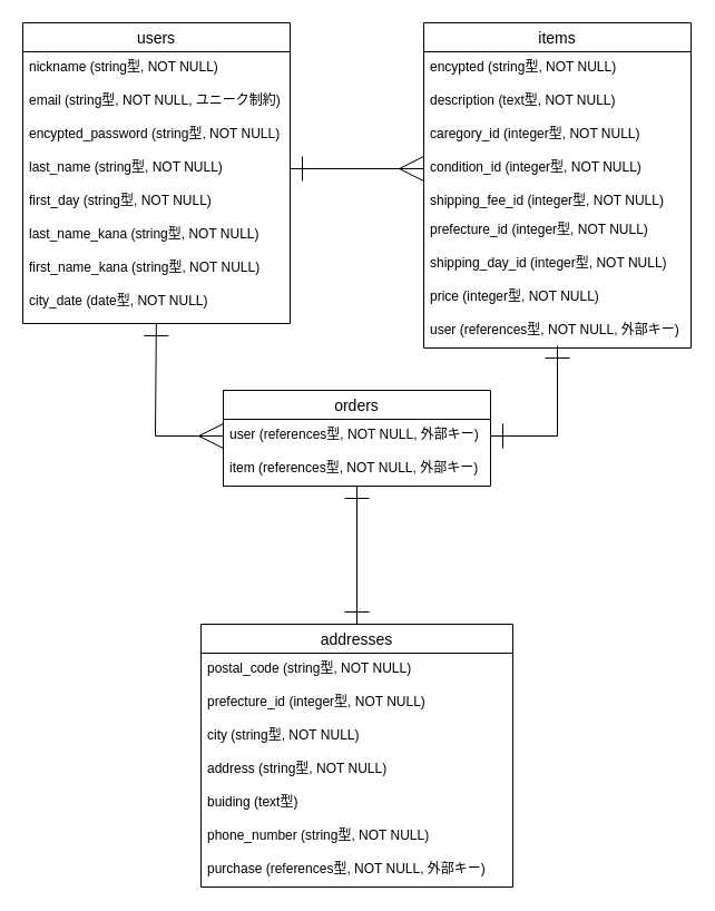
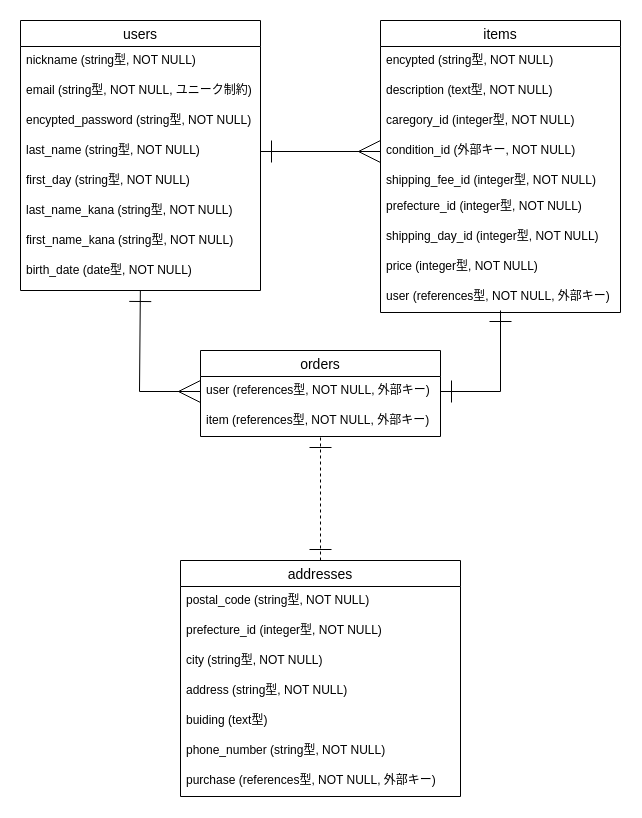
  <mxCell id="0" />
  <mxCell id="1" parent="0" />
  <mxCell id="2" value="users" style="swimlane;fontStyle=0;childLayout=stackLayout;horizontal=1;startSize=26;horizontalStack=0;resizeParent=1;resizeParentMax=0;resizeLast=0;collapsible=1;marginBottom=0;align=center;fontSize=14;" vertex="1" parent="1"><mxGeometry x="20" y="20" width="240" height="270" as="geometry" /></mxCell>
  <mxCell id="3" value="nickname (string型, NOT NULL)" style="text;strokeColor=none;fillColor=none;spacingLeft=4;spacingRight=4;overflow=hidden;rotatable=0;points=[[0,0.5],[1,0.5]];portConstraint=eastwest;fontSize=12;whiteSpace=wrap;html=1;" vertex="1" parent="2"><mxGeometry y="26" width="240" height="30" as="geometry" /></mxCell>
  <mxCell id="4" value="email (string型, NOT NULL, ユニーク制約)" style="text;strokeColor=none;fillColor=none;spacingLeft=4;spacingRight=4;overflow=hidden;rotatable=0;points=[[0,0.5],[1,0.5]];portConstraint=eastwest;fontSize=12;whiteSpace=wrap;html=1;" vertex="1" parent="2"><mxGeometry y="56" width="240" height="30" as="geometry" /></mxCell>
  <mxCell id="5" value="encypted_password (string型, NOT NULL)" style="text;strokeColor=none;fillColor=none;spacingLeft=4;spacingRight=4;overflow=hidden;rotatable=0;points=[[0,0.5],[1,0.5]];portConstraint=eastwest;fontSize=12;whiteSpace=wrap;html=1;" vertex="1" parent="2"><mxGeometry y="86" width="240" height="30" as="geometry" /></mxCell>
  <mxCell id="6" value="last_name (string型, NOT NULL)" style="text;strokeColor=none;fillColor=none;spacingLeft=4;spacingRight=4;overflow=hidden;rotatable=0;points=[[0,0.5],[1,0.5]];portConstraint=eastwest;fontSize=12;whiteSpace=wrap;html=1;" vertex="1" parent="2"><mxGeometry y="116" width="240" height="30" as="geometry" /></mxCell>
  <mxCell id="7" value="first_day&amp;nbsp;&lt;span style=&quot;color: rgb(0, 0, 0);&quot;&gt;(string型, NOT NULL)&lt;/span&gt;" style="text;strokeColor=none;fillColor=none;spacingLeft=4;spacingRight=4;overflow=hidden;rotatable=0;points=[[0,0.5],[1,0.5]];portConstraint=eastwest;fontSize=12;whiteSpace=wrap;html=1;" vertex="1" parent="2"><mxGeometry y="146" width="240" height="30" as="geometry" /></mxCell>
  <mxCell id="8" value="last_name_kana&amp;nbsp;&lt;span style=&quot;color: rgb(0, 0, 0);&quot;&gt;(string型, NOT NULL)&lt;/span&gt;" style="text;strokeColor=none;fillColor=none;spacingLeft=4;spacingRight=4;overflow=hidden;rotatable=0;points=[[0,0.5],[1,0.5]];portConstraint=eastwest;fontSize=12;whiteSpace=wrap;html=1;" vertex="1" parent="2"><mxGeometry y="176" width="240" height="30" as="geometry" /></mxCell>
  <mxCell id="9" value="first_name_kana&amp;nbsp;&lt;span style=&quot;color: rgb(0, 0, 0);&quot;&gt;(string型, NOT NULL)&lt;/span&gt;" style="text;strokeColor=none;fillColor=none;spacingLeft=4;spacingRight=4;overflow=hidden;rotatable=0;points=[[0,0.5],[1,0.5]];portConstraint=eastwest;fontSize=12;whiteSpace=wrap;html=1;" vertex="1" parent="2"><mxGeometry y="206" width="240" height="30" as="geometry" /></mxCell>
- <mxCell id="10" value="city_date&amp;nbsp;&lt;span style=&quot;color: rgb(0, 0, 0);&quot;&gt;(date型, NOT NULL)&lt;/span&gt;" style="text;strokeColor=none;fillColor=none;spacingLeft=4;spacingRight=4;overflow=hidden;rotatable=0;points=[[0,0.5],[1,0.5]];portConstraint=eastwest;fontSize=12;whiteSpace=wrap;html=1;" vertex="1" parent="2"><mxGeometry y="236" width="240" height="34" as="geometry" /></mxCell>
+ <mxCell id="10" value="birth_date&amp;nbsp;&lt;span style=&quot;color: rgb(0, 0, 0);&quot;&gt;(date型, NOT NULL)&lt;/span&gt;" style="text;strokeColor=none;fillColor=none;spacingLeft=4;spacingRight=4;overflow=hidden;rotatable=0;points=[[0,0.5],[1,0.5]];portConstraint=eastwest;fontSize=12;whiteSpace=wrap;html=1;" vertex="1" parent="2"><mxGeometry y="236" width="240" height="34" as="geometry" /></mxCell>
  <mxCell id="11" value="items" style="swimlane;fontStyle=0;childLayout=stackLayout;horizontal=1;startSize=26;horizontalStack=0;resizeParent=1;resizeParentMax=0;resizeLast=0;collapsible=1;marginBottom=0;align=center;fontSize=14;" vertex="1" parent="1"><mxGeometry x="380" y="20" width="240" height="292" as="geometry" /></mxCell>
  <mxCell id="12" value="encypted&amp;nbsp;&lt;span style=&quot;color: rgb(0, 0, 0);&quot;&gt;(string型, NOT NULL)&lt;/span&gt;" style="text;strokeColor=none;fillColor=none;spacingLeft=4;spacingRight=4;overflow=hidden;rotatable=0;points=[[0,0.5],[1,0.5]];portConstraint=eastwest;fontSize=12;whiteSpace=wrap;html=1;" vertex="1" parent="11"><mxGeometry y="26" width="240" height="30" as="geometry" /></mxCell>
  <mxCell id="13" value="description&amp;nbsp;&lt;span style=&quot;color: rgb(0, 0, 0);&quot;&gt;(text型, NOT NULL)&lt;/span&gt;" style="text;strokeColor=none;fillColor=none;spacingLeft=4;spacingRight=4;overflow=hidden;rotatable=0;points=[[0,0.5],[1,0.5]];portConstraint=eastwest;fontSize=12;whiteSpace=wrap;html=1;" vertex="1" parent="11"><mxGeometry y="56" width="240" height="30" as="geometry" /></mxCell>
  <mxCell id="14" value="caregory_id&amp;nbsp;&lt;span style=&quot;color: rgb(0, 0, 0);&quot;&gt;(integer型, NOT NULL)&lt;/span&gt;" style="text;strokeColor=none;fillColor=none;spacingLeft=4;spacingRight=4;overflow=hidden;rotatable=0;points=[[0,0.5],[1,0.5]];portConstraint=eastwest;fontSize=12;whiteSpace=wrap;html=1;" vertex="1" parent="11"><mxGeometry y="86" width="240" height="30" as="geometry" /></mxCell>
- <mxCell id="15" value="condition_id&amp;nbsp;&lt;span style=&quot;color: rgb(0, 0, 0);&quot;&gt;(integer型, NOT NULL)&lt;/span&gt;" style="text;strokeColor=none;fillColor=none;spacingLeft=4;spacingRight=4;overflow=hidden;rotatable=0;points=[[0,0.5],[1,0.5]];portConstraint=eastwest;fontSize=12;whiteSpace=wrap;html=1;" vertex="1" parent="11"><mxGeometry y="116" width="240" height="30" as="geometry" /></mxCell>
+ <mxCell id="15" value="condition_id&amp;nbsp;&lt;span style=&quot;color: rgb(0, 0, 0);&quot;&gt;(外部キー, NOT NULL)&lt;/span&gt;" style="text;strokeColor=none;fillColor=none;spacingLeft=4;spacingRight=4;overflow=hidden;rotatable=0;points=[[0,0.5],[1,0.5]];portConstraint=eastwest;fontSize=12;whiteSpace=wrap;html=1;" vertex="1" parent="11"><mxGeometry y="116" width="240" height="30" as="geometry" /></mxCell>
  <mxCell id="16" value="shipping_fee_id&amp;nbsp;&lt;span style=&quot;color: rgb(0, 0, 0);&quot;&gt;(integer型, NOT NULL)&lt;/span&gt;" style="text;strokeColor=none;fillColor=none;spacingLeft=4;spacingRight=4;overflow=hidden;rotatable=0;points=[[0,0.5],[1,0.5]];portConstraint=eastwest;fontSize=12;whiteSpace=wrap;html=1;" vertex="1" parent="11"><mxGeometry y="146" width="240" height="26" as="geometry" /></mxCell>
  <mxCell id="17" value="prefecture_id&amp;nbsp;&lt;span style=&quot;color: rgb(0, 0, 0);&quot;&gt;(integer型, NOT NULL)&lt;/span&gt;" style="text;strokeColor=none;fillColor=none;spacingLeft=4;spacingRight=4;overflow=hidden;rotatable=0;points=[[0,0.5],[1,0.5]];portConstraint=eastwest;fontSize=12;whiteSpace=wrap;html=1;" vertex="1" parent="11"><mxGeometry y="172" width="240" height="30" as="geometry" /></mxCell>
  <mxCell id="18" value="shipping_day_id&amp;nbsp;&lt;span style=&quot;color: rgb(0, 0, 0);&quot;&gt;(integer型, NOT NULL)&lt;/span&gt;" style="text;strokeColor=none;fillColor=none;spacingLeft=4;spacingRight=4;overflow=hidden;rotatable=0;points=[[0,0.5],[1,0.5]];portConstraint=eastwest;fontSize=12;whiteSpace=wrap;html=1;" vertex="1" parent="11"><mxGeometry y="202" width="240" height="30" as="geometry" /></mxCell>
  <mxCell id="19" value="price&amp;nbsp;&lt;span style=&quot;color: rgb(0, 0, 0);&quot;&gt;(integer型, NOT NULL)&lt;/span&gt;" style="text;strokeColor=none;fillColor=none;spacingLeft=4;spacingRight=4;overflow=hidden;rotatable=0;points=[[0,0.5],[1,0.5]];portConstraint=eastwest;fontSize=12;whiteSpace=wrap;html=1;" vertex="1" parent="11"><mxGeometry y="232" width="240" height="30" as="geometry" /></mxCell>
  <mxCell id="20" value="user (references型, NOT NULL, 外部キー)" style="text;strokeColor=none;fillColor=none;spacingLeft=4;spacingRight=4;overflow=hidden;rotatable=0;points=[[0,0.5],[1,0.5]];portConstraint=eastwest;fontSize=12;whiteSpace=wrap;html=1;" vertex="1" parent="11"><mxGeometry y="262" width="240" height="30" as="geometry" /></mxCell>
  <mxCell id="21" value="orders" style="swimlane;fontStyle=0;childLayout=stackLayout;horizontal=1;startSize=26;horizontalStack=0;resizeParent=1;resizeParentMax=0;resizeLast=0;collapsible=1;marginBottom=0;align=center;fontSize=14;" vertex="1" parent="1"><mxGeometry x="200" y="350" width="240" height="86" as="geometry" /></mxCell>
  <mxCell id="22" value="user&lt;span style=&quot;color: rgb(0, 0, 0);&quot;&gt;&amp;nbsp;(references型, NOT NULL, 外部キー)&lt;/span&gt;" style="text;strokeColor=none;fillColor=none;spacingLeft=4;spacingRight=4;overflow=hidden;rotatable=0;points=[[0,0.5],[1,0.5]];portConstraint=eastwest;fontSize=12;whiteSpace=wrap;html=1;" vertex="1" parent="21"><mxGeometry y="26" width="240" height="30" as="geometry" /></mxCell>
  <mxCell id="23" value="item&lt;span style=&quot;color: rgb(0, 0, 0);&quot;&gt;&amp;nbsp;(references型, NOT NULL, 外部キー)&lt;/span&gt;" style="text;strokeColor=none;fillColor=none;spacingLeft=4;spacingRight=4;overflow=hidden;rotatable=0;points=[[0,0.5],[1,0.5]];portConstraint=eastwest;fontSize=12;whiteSpace=wrap;html=1;" vertex="1" parent="21"><mxGeometry y="56" width="240" height="30" as="geometry" /></mxCell>
- <mxCell id="24" style="edgeStyle=none;html=1;exitX=0.5;exitY=0;exitDx=0;exitDy=0;rounded=0;strokeColor=default;align=center;verticalAlign=middle;fontFamily=Helvetica;fontSize=11;fontColor=default;labelBackgroundColor=default;jumpStyle=none;startArrow=ERone;startFill=0;startSize=20;endArrow=ERone;endFill=0;endSize=20;flowAnimation=0;sourcePerimeterSpacing=0;targetPerimeterSpacing=0;curved=0;" edge="1" parent="1" source="25" target="23"><mxGeometry relative="1" as="geometry" /></mxCell>
+ <mxCell id="24" style="edgeStyle=none;html=1;exitX=0.5;exitY=0;exitDx=0;exitDy=0;rounded=0;strokeColor=default;align=center;verticalAlign=middle;fontFamily=Helvetica;fontSize=11;fontColor=default;labelBackgroundColor=default;jumpStyle=none;startArrow=ERone;startFill=0;startSize=20;endArrow=ERone;endFill=0;endSize=20;flowAnimation=0;sourcePerimeterSpacing=0;targetPerimeterSpacing=0;curved=0;dashed=1;" edge="1" parent="1" source="25" target="23"><mxGeometry relative="1" as="geometry" /></mxCell>
  <mxCell id="25" value="addresses" style="swimlane;fontStyle=0;childLayout=stackLayout;horizontal=1;startSize=26;horizontalStack=0;resizeParent=1;resizeParentMax=0;resizeLast=0;collapsible=1;marginBottom=0;align=center;fontSize=14;" vertex="1" parent="1"><mxGeometry x="180" y="560" width="280" height="236" as="geometry" /></mxCell>
  <mxCell id="26" value="postal_code&amp;nbsp;&lt;span style=&quot;color: rgb(0, 0, 0);&quot;&gt;(string型, NOT NULL)&lt;/span&gt;" style="text;strokeColor=none;fillColor=none;spacingLeft=4;spacingRight=4;overflow=hidden;rotatable=0;points=[[0,0.5],[1,0.5]];portConstraint=eastwest;fontSize=12;whiteSpace=wrap;html=1;" vertex="1" parent="25"><mxGeometry y="26" width="280" height="30" as="geometry" /></mxCell>
  <mxCell id="27" value="prefecture_id&amp;nbsp;&lt;span style=&quot;color: rgb(0, 0, 0);&quot;&gt;(integer型, NOT NULL)&lt;/span&gt;" style="text;strokeColor=none;fillColor=none;spacingLeft=4;spacingRight=4;overflow=hidden;rotatable=0;points=[[0,0.5],[1,0.5]];portConstraint=eastwest;fontSize=12;whiteSpace=wrap;html=1;" vertex="1" parent="25"><mxGeometry y="56" width="280" height="30" as="geometry" /></mxCell>
  <mxCell id="28" value="city&amp;nbsp;&lt;span style=&quot;color: rgb(0, 0, 0);&quot;&gt;(string型, NOT NULL)&lt;/span&gt;" style="text;strokeColor=none;fillColor=none;spacingLeft=4;spacingRight=4;overflow=hidden;rotatable=0;points=[[0,0.5],[1,0.5]];portConstraint=eastwest;fontSize=12;whiteSpace=wrap;html=1;" vertex="1" parent="25"><mxGeometry y="86" width="280" height="30" as="geometry" /></mxCell>
  <mxCell id="29" value="address&amp;nbsp;&lt;span style=&quot;color: rgb(0, 0, 0);&quot;&gt;(string型, NOT NULL)&lt;/span&gt;" style="text;strokeColor=none;fillColor=none;spacingLeft=4;spacingRight=4;overflow=hidden;rotatable=0;points=[[0,0.5],[1,0.5]];portConstraint=eastwest;fontSize=12;whiteSpace=wrap;html=1;" vertex="1" parent="25"><mxGeometry y="116" width="280" height="30" as="geometry" /></mxCell>
  <mxCell id="30" value="buiding&amp;nbsp;&lt;span style=&quot;color: rgb(0, 0, 0);&quot;&gt;(text型)&lt;/span&gt;" style="text;strokeColor=none;fillColor=none;spacingLeft=4;spacingRight=4;overflow=hidden;rotatable=0;points=[[0,0.5],[1,0.5]];portConstraint=eastwest;fontSize=12;whiteSpace=wrap;html=1;" vertex="1" parent="25"><mxGeometry y="146" width="280" height="30" as="geometry" /></mxCell>
  <mxCell id="31" value="phone_number&amp;nbsp;&lt;span style=&quot;color: rgb(0, 0, 0);&quot;&gt;(string型, NOT NULL)&lt;/span&gt;" style="text;strokeColor=none;fillColor=none;spacingLeft=4;spacingRight=4;overflow=hidden;rotatable=0;points=[[0,0.5],[1,0.5]];portConstraint=eastwest;fontSize=12;whiteSpace=wrap;html=1;" vertex="1" parent="25"><mxGeometry y="176" width="280" height="30" as="geometry" /></mxCell>
  <mxCell id="32" value="purchase&amp;nbsp;&lt;span style=&quot;color: rgb(0, 0, 0);&quot;&gt;(references型, NOT NULL, 外部キー)&lt;/span&gt;" style="text;strokeColor=none;fillColor=none;spacingLeft=4;spacingRight=4;overflow=hidden;rotatable=0;points=[[0,0.5],[1,0.5]];portConstraint=eastwest;fontSize=12;whiteSpace=wrap;html=1;" vertex="1" parent="25"><mxGeometry y="206" width="280" height="30" as="geometry" /></mxCell>
  <mxCell id="33" style="edgeStyle=none;html=1;exitX=1;exitY=0.5;exitDx=0;exitDy=0;entryX=0;entryY=0.5;entryDx=0;entryDy=0;rounded=0;strokeColor=default;align=center;verticalAlign=middle;fontFamily=Helvetica;fontSize=11;fontColor=default;labelBackgroundColor=default;jumpStyle=none;startArrow=ERone;startFill=0;startSize=20;endArrow=ERmany;endFill=0;endSize=20;flowAnimation=0;sourcePerimeterSpacing=0;targetPerimeterSpacing=0;curved=0;" edge="1" parent="1" source="6" target="15"><mxGeometry relative="1" as="geometry" /></mxCell>
  <mxCell id="34" style="edgeStyle=none;html=1;exitX=0;exitY=0.5;exitDx=0;exitDy=0;rounded=0;strokeColor=default;align=center;verticalAlign=middle;fontFamily=Helvetica;fontSize=11;fontColor=default;labelBackgroundColor=default;jumpStyle=none;startArrow=ERmany;startFill=0;startSize=20;endArrow=ERone;endFill=0;endSize=20;flowAnimation=0;sourcePerimeterSpacing=0;targetPerimeterSpacing=0;curved=0;" edge="1" parent="1" source="22" target="10"><mxGeometry relative="1" as="geometry"><mxPoint x="180" y="320" as="targetPoint" /><Array as="points"><mxPoint x="139" y="391" /></Array></mxGeometry></mxCell>
  <mxCell id="35" style="edgeStyle=none;html=1;exitX=1;exitY=0.5;exitDx=0;exitDy=0;rounded=0;strokeColor=default;align=center;verticalAlign=middle;fontFamily=Helvetica;fontSize=11;fontColor=default;labelBackgroundColor=default;jumpStyle=none;startArrow=ERone;startFill=0;startSize=20;endArrow=ERone;endFill=0;endSize=20;flowAnimation=0;sourcePerimeterSpacing=0;targetPerimeterSpacing=0;curved=0;" edge="1" parent="1" source="22"><mxGeometry relative="1" as="geometry"><mxPoint x="500" y="310" as="targetPoint" /><Array as="points"><mxPoint x="500" y="391" /></Array></mxGeometry></mxCell>
